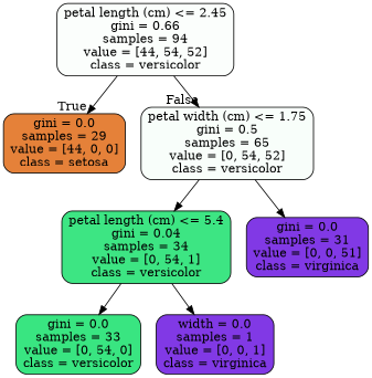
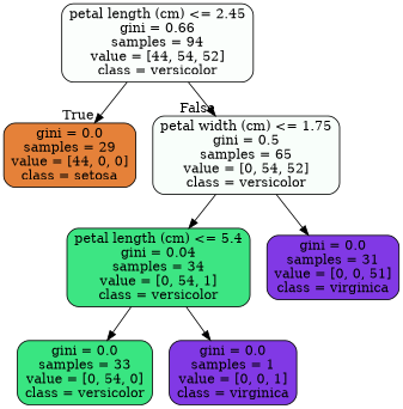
  digraph {
    fontname="DejaVu Serif"
    node [color=black fillcolor="#8139e5" fontname="DejaVu Serif" shape=box style="filled, rounded"]
    edge [fontname="DejaVu Serif"]
    n1 [fillcolor="#fbfefc" label="petal length (cm) <= 2.45\ngini = 0.66\nsamples = 94\nvalue = [44, 54, 52]\nclass = versicolor"]
    n2 [fillcolor="#e58139" label="gini = 0.0\nsamples = 29\nvalue = [44, 0, 0]\nclass = setosa"]
    n3 [fillcolor="#f8fefa" label="petal width (cm) <= 1.75\ngini = 0.5\nsamples = 65\nvalue = [0, 54, 52]\nclass = versicolor"]
    n4 [fillcolor="#3de583" label="petal length (cm) <= 5.4\ngini = 0.04\nsamples = 34\nvalue = [0, 54, 1]\nclass = versicolor"]
    n5 [label="gini = 0.0\nsamples = 31\nvalue = [0, 0, 51]\nclass = virginica"]
    n6 [fillcolor="#39e581" label="gini = 0.0\nsamples = 33\nvalue = [0, 54, 0]\nclass = versicolor"]
-   n7 [label="width = 0.0\nsamples = 1\nvalue = [0, 0, 1]\nclass = virginica"]
+   n7 [label="gini = 0.0\nsamples = 1\nvalue = [0, 0, 1]\nclass = virginica"]
    n1 -> n2 [headlabel=True labelangle=45 labeldistance=2.5]
    n1 -> n3 [headlabel=False labelangle=-45 labeldistance=2.5]
    n3 -> n4
    n3 -> n5
    n4 -> n6
    n4 -> n7
  }
